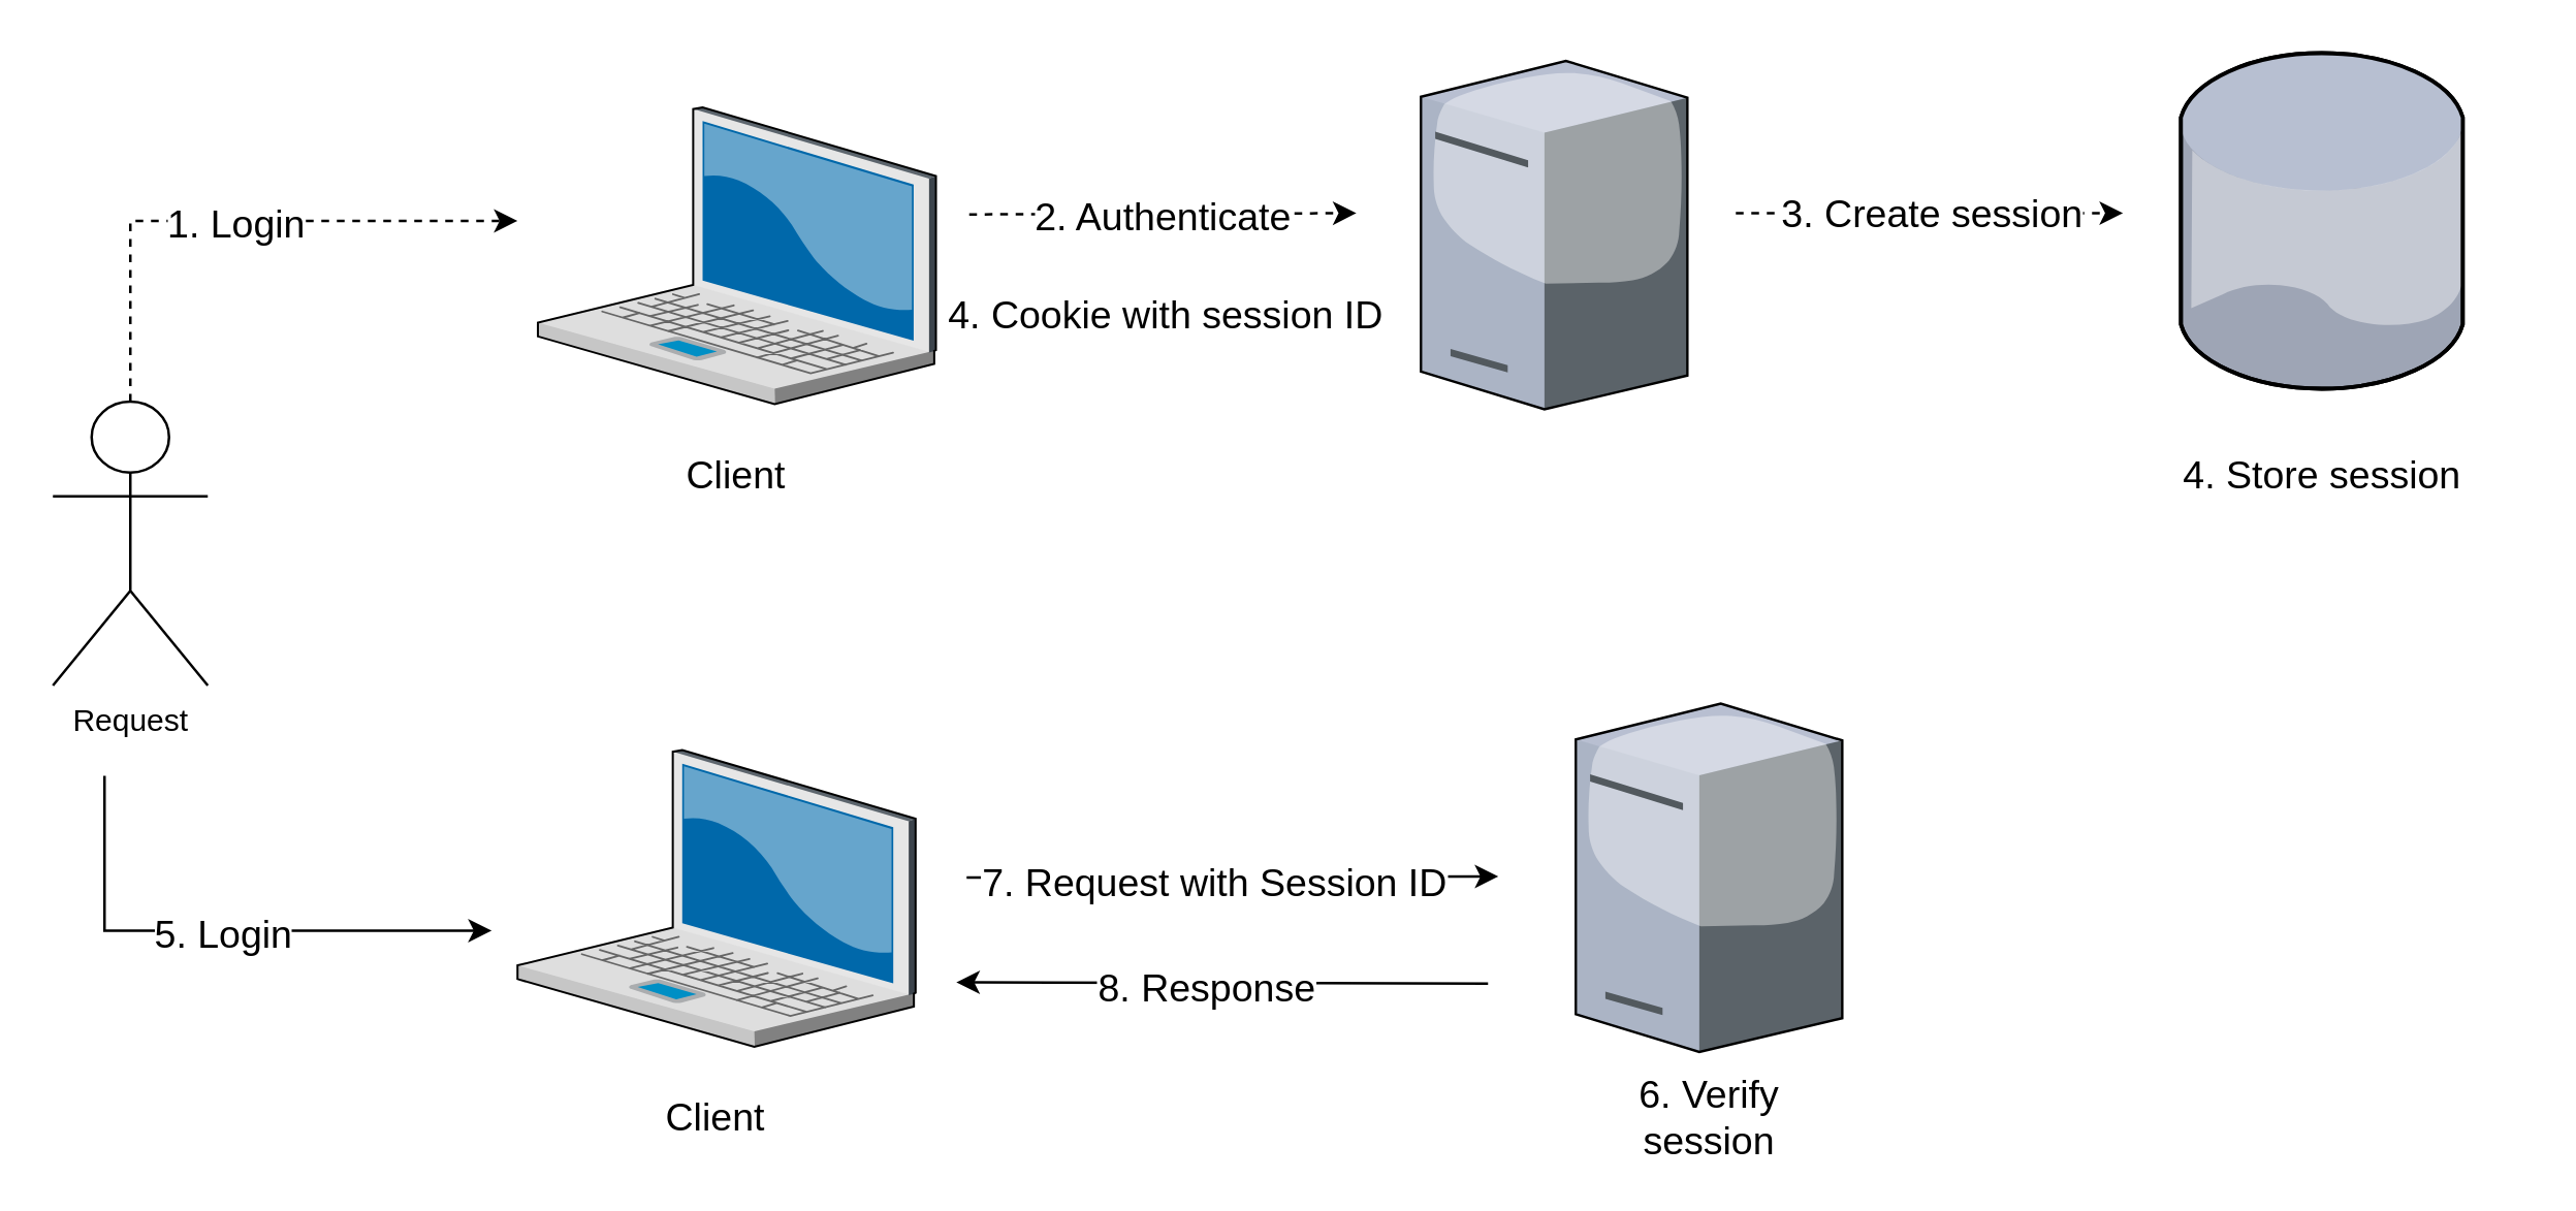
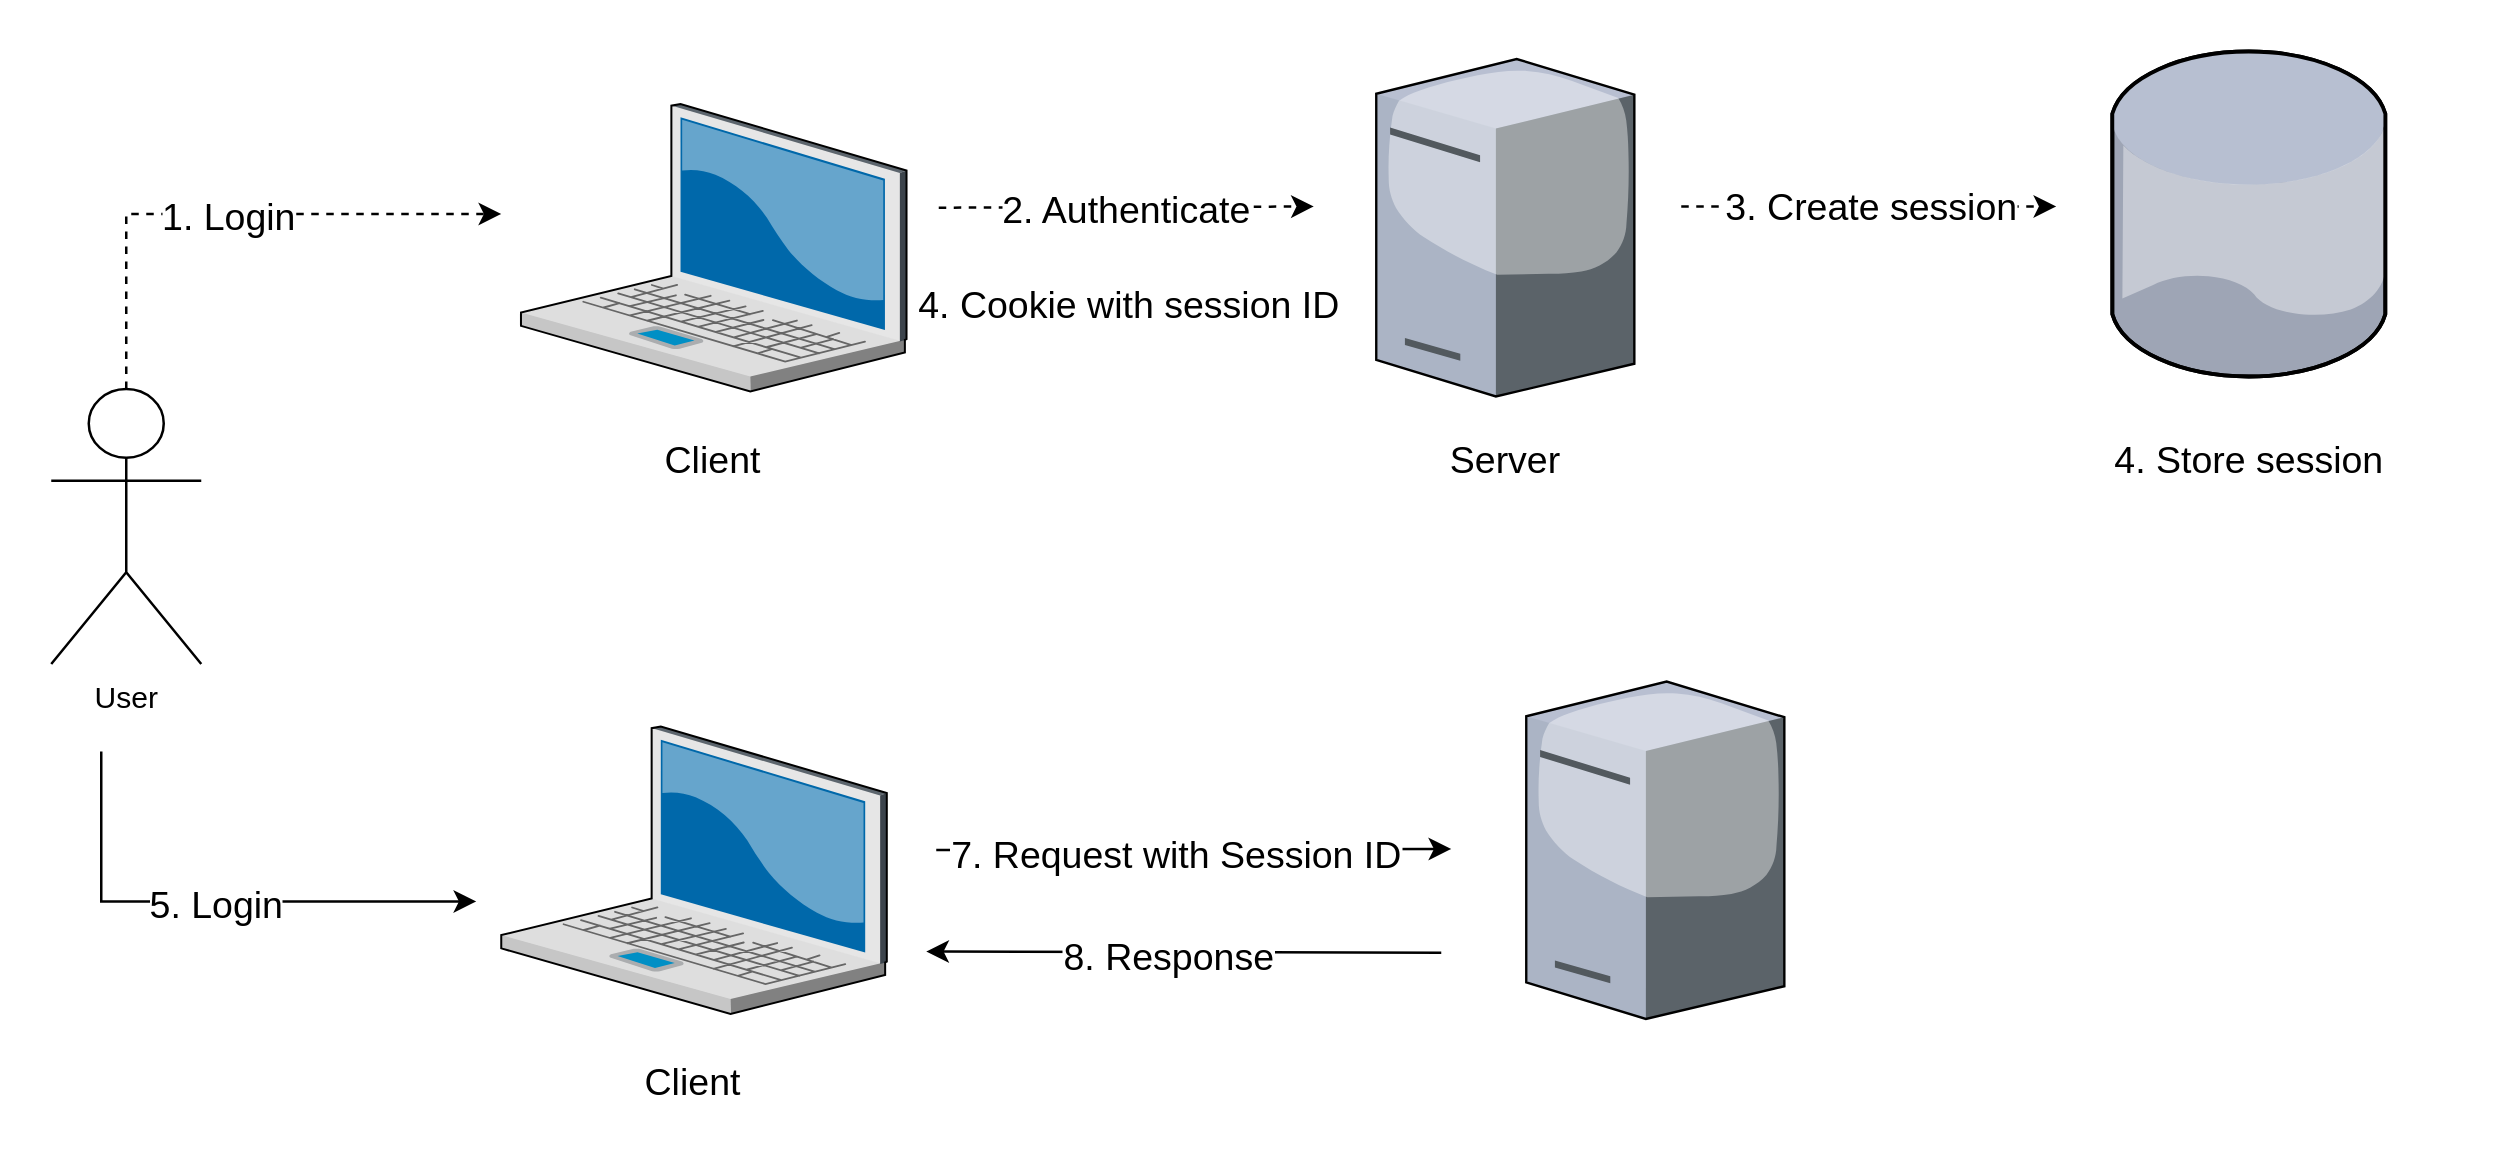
  <mxCell id="0" />
  <mxCell id="1" parent="0" />
- <mxCell id="2" value="Request" style="shape=umlActor;verticalLabelPosition=bottom;verticalAlign=top;html=1;outlineConnect=0;" vertex="1" parent="1"><mxGeometry x="20" y="155" width="60" height="110" as="geometry" /></mxCell>
+ <mxCell id="2" value="User" style="shape=umlActor;verticalLabelPosition=bottom;verticalAlign=top;html=1;outlineConnect=0;" vertex="1" parent="1"><mxGeometry x="20" y="155" width="60" height="110" as="geometry" /></mxCell>
  <mxCell id="3" value="" style="endArrow=classic;html=1;rounded=0;exitX=0.5;exitY=0;exitDx=0;exitDy=0;exitPerimeter=0;dashed=1;" edge="1" parent="1" source="2"><mxGeometry relative="1" as="geometry"><mxPoint x="90" y="95" as="sourcePoint" /><mxPoint x="200" y="85" as="targetPoint" /><Array as="points"><mxPoint x="50" y="85" /></Array></mxGeometry></mxCell>
  <mxCell id="4" value="&lt;font style=&quot;font-size: 15px;&quot;&gt;1. Login&lt;/font&gt;" style="edgeLabel;resizable=0;html=1;;align=center;verticalAlign=middle;" connectable="0" vertex="1" parent="3"><mxGeometry relative="1" as="geometry" /></mxCell>
  <mxCell id="5" value="" style="verticalLabelPosition=bottom;sketch=0;aspect=fixed;html=1;verticalAlign=top;strokeColor=none;align=center;outlineConnect=0;shape=mxgraph.citrix.license_server;" vertex="1" parent="1"><mxGeometry x="550" y="23" width="103.24" height="135" as="geometry" /></mxCell>
+ <mxCell id="6" value="&lt;span style=&quot;font-size: 15px;&quot;&gt;Server&lt;/span&gt;" style="text;html=1;align=center;verticalAlign=middle;whiteSpace=wrap;rounded=0;" vertex="1" parent="1"><mxGeometry x="571.62" y="168" width="60" height="30" as="geometry" /></mxCell>
  <mxCell id="7" value="" style="endArrow=classic;html=1;rounded=0;dashed=1;" edge="1" parent="1"><mxGeometry relative="1" as="geometry"><mxPoint x="672" y="81.97" as="sourcePoint" /><mxPoint x="822" y="81.97" as="targetPoint" /><Array as="points"><mxPoint x="672" y="81.97" /></Array></mxGeometry></mxCell>
  <mxCell id="8" value="&lt;span style=&quot;font-size: 15px;&quot;&gt;3. Create session&lt;/span&gt;" style="edgeLabel;resizable=0;html=1;;align=center;verticalAlign=middle;" connectable="0" vertex="1" parent="7"><mxGeometry relative="1" as="geometry" /></mxCell>
  <mxCell id="9" value="" style="verticalLabelPosition=bottom;sketch=0;aspect=fixed;html=1;verticalAlign=top;strokeColor=none;align=center;outlineConnect=0;shape=mxgraph.citrix.database;" vertex="1" parent="1"><mxGeometry x="844.31" y="20" width="110.5" height="130" as="geometry" /></mxCell>
  <mxCell id="10" value="&lt;span style=&quot;font-size: 15px;&quot;&gt;4. Store session&lt;/span&gt;" style="text;html=1;align=center;verticalAlign=middle;whiteSpace=wrap;rounded=0;" vertex="1" parent="1"><mxGeometry x="824" y="168" width="151.12" height="30" as="geometry" /></mxCell>
  <mxCell id="11" value="" style="verticalLabelPosition=bottom;sketch=0;aspect=fixed;html=1;verticalAlign=top;strokeColor=none;align=center;outlineConnect=0;shape=mxgraph.citrix.laptop_2;" vertex="1" parent="1"><mxGeometry x="207.89" y="41" width="154.22" height="115" as="geometry" /></mxCell>
  <mxCell id="12" value="&lt;span style=&quot;font-size: 15px;&quot;&gt;Client&lt;/span&gt;" style="text;html=1;align=center;verticalAlign=middle;whiteSpace=wrap;rounded=0;" vertex="1" parent="1"><mxGeometry x="255" y="168" width="60" height="30" as="geometry" /></mxCell>
  <mxCell id="13" value="" style="endArrow=classic;html=1;rounded=0;dashed=1;" edge="1" parent="1"><mxGeometry relative="1" as="geometry"><mxPoint x="375" y="82.47" as="sourcePoint" /><mxPoint x="525" y="82" as="targetPoint" /><Array as="points"><mxPoint x="375" y="82.47" /></Array></mxGeometry></mxCell>
  <mxCell id="14" value="&lt;span style=&quot;font-size: 15px;&quot;&gt;2. Authenticate&lt;/span&gt;" style="edgeLabel;resizable=0;html=1;;align=center;verticalAlign=middle;" connectable="0" vertex="1" parent="13"><mxGeometry relative="1" as="geometry" /></mxCell>
  <mxCell id="15" value="" style="endArrow=classic;html=1;rounded=0;" edge="1" parent="1"><mxGeometry relative="1" as="geometry"><mxPoint x="40" y="300" as="sourcePoint" /><mxPoint x="190" y="360" as="targetPoint" /><Array as="points"><mxPoint x="40" y="360" /></Array></mxGeometry></mxCell>
  <mxCell id="16" value="&lt;font style=&quot;font-size: 15px;&quot;&gt;5. Login&lt;/font&gt;" style="edgeLabel;resizable=0;html=1;;align=center;verticalAlign=middle;" connectable="0" vertex="1" parent="15"><mxGeometry relative="1" as="geometry" /></mxCell>
  <mxCell id="17" value="" style="verticalLabelPosition=bottom;sketch=0;aspect=fixed;html=1;verticalAlign=top;strokeColor=none;align=center;outlineConnect=0;shape=mxgraph.citrix.laptop_2;" vertex="1" parent="1"><mxGeometry x="200" y="290" width="154.22" height="115" as="geometry" /></mxCell>
  <mxCell id="18" value="&lt;span style=&quot;font-size: 15px;&quot;&gt;Client&lt;/span&gt;" style="text;html=1;align=center;verticalAlign=middle;whiteSpace=wrap;rounded=0;" vertex="1" parent="1"><mxGeometry x="247.11" y="417" width="60" height="30" as="geometry" /></mxCell>
  <mxCell id="19" value="" style="endArrow=classic;html=1;rounded=0;" edge="1" parent="1"><mxGeometry relative="1" as="geometry"><mxPoint x="374" y="339.44" as="sourcePoint" /><mxPoint x="580" y="338.97" as="targetPoint" /><Array as="points"><mxPoint x="374" y="339.44" /></Array></mxGeometry></mxCell>
  <mxCell id="20" value="&lt;span style=&quot;font-size: 15px;&quot;&gt;7. Request with Session ID&lt;/span&gt;" style="edgeLabel;resizable=0;html=1;;align=center;verticalAlign=middle;" connectable="0" vertex="1" parent="19"><mxGeometry relative="1" as="geometry"><mxPoint x="-7" y="1" as="offset" /></mxGeometry></mxCell>
  <mxCell id="21" value="" style="verticalLabelPosition=bottom;sketch=0;aspect=fixed;html=1;verticalAlign=top;strokeColor=none;align=center;outlineConnect=0;shape=mxgraph.citrix.license_server;" vertex="1" parent="1"><mxGeometry x="610" y="272" width="103.24" height="135" as="geometry" /></mxCell>
- <mxCell id="22" value="&lt;span style=&quot;font-size: 15px;&quot;&gt;6. Verify session&lt;/span&gt;" style="text;html=1;align=center;verticalAlign=middle;whiteSpace=wrap;rounded=0;" vertex="1" parent="1"><mxGeometry x="631.62" y="417" width="60" height="30" as="geometry" /></mxCell>
  <mxCell id="23" value="" style="endArrow=classic;html=1;rounded=0;dashed=1;" edge="1" parent="1"><mxGeometry relative="1" as="geometry"><mxPoint x="525" y="120.47" as="sourcePoint" /><mxPoint x="375" y="120" as="targetPoint" /><Array as="points"><mxPoint x="525" y="120.47" /></Array></mxGeometry></mxCell>
  <mxCell id="24" value="&lt;span style=&quot;font-size: 15px;&quot;&gt;4. Cookie with session ID&lt;/span&gt;" style="edgeLabel;resizable=0;html=1;;align=center;verticalAlign=middle;" connectable="0" vertex="1" parent="23"><mxGeometry relative="1" as="geometry" /></mxCell>
  <mxCell id="25" value="" style="endArrow=classic;html=1;rounded=0;" edge="1" parent="1"><mxGeometry relative="1" as="geometry"><mxPoint x="576" y="380.47" as="sourcePoint" /><mxPoint x="370" y="380" as="targetPoint" /><Array as="points"><mxPoint x="576" y="380.47" /></Array></mxGeometry></mxCell>
  <mxCell id="26" value="&lt;span style=&quot;font-size: 15px;&quot;&gt;8. Response&lt;/span&gt;" style="edgeLabel;resizable=0;html=1;;align=center;verticalAlign=middle;" connectable="0" vertex="1" parent="25"><mxGeometry relative="1" as="geometry"><mxPoint x="-7" y="1" as="offset" /></mxGeometry></mxCell>
